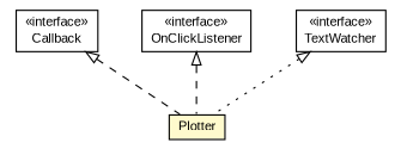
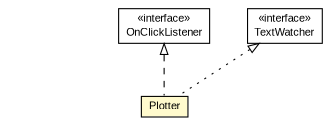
  digraph {
    nodesep=0.25
    ranksep=0.5
    node [fontcolor=black fontname=arial fontsize=10.0 shape=plaintext]
    edge [arrowtail=empty dir=back fontname=arial fontsize=10 headport=p labelfontname=arial labelfontsize=10 style=dashed tailport=p]
    n1 [label=<<table title="org.osmdroid.samplefragments.milstd2525.Plotter" border="0" cellborder="1" cellspacing="0" cellpadding="2" port="p" bgcolor="lemonChiffon" href="./Plotter.html"> 		<tr><td><table border="0" cellspacing="0" cellpadding="1"> <tr><td align="center" balign="center"> Plotter </td></tr> 		</table></td></tr> 		</table>>]
-   n2 [label=<<table title="org.osmdroid.samplefragments.milstd2525.ListPicker.Callback" border="0" cellborder="1" cellspacing="0" cellpadding="2" port="p" href="./ListPicker.Callback.html"> 		<tr><td><table border="0" cellspacing="0" cellpadding="1"> <tr><td align="center" balign="center"> &#171;interface&#187; </td></tr> <tr><td align="center" balign="center"> Callback </td></tr> 		</table></td></tr> 		</table>>]
    n3 [label=<<table title="android.view.View.OnClickListener" border="0" cellborder="1" cellspacing="0" cellpadding="2" port="p" href="http://java.sun.com/j2se/1.4.2/docs/api/android/view/View/OnClickListener.html"> 		<tr><td><table border="0" cellspacing="0" cellpadding="1"> <tr><td align="center" balign="center"> &#171;interface&#187; </td></tr> <tr><td align="center" balign="center"> OnClickListener </td></tr> 		</table></td></tr> 		</table>>]
    n4 [label=<<table title="android.text.TextWatcher" border="0" cellborder="1" cellspacing="0" cellpadding="2" port="p" href="http://java.sun.com/j2se/1.4.2/docs/api/android/text/TextWatcher.html"> 		<tr><td><table border="0" cellspacing="0" cellpadding="1"> <tr><td align="center" balign="center"> &#171;interface&#187; </td></tr> <tr><td align="center" balign="center"> TextWatcher </td></tr> 		</table></td></tr> 		</table>>]
-   n2 -> n1
    n3 -> n1
    n4 -> n1 [style=dotted]
  }
